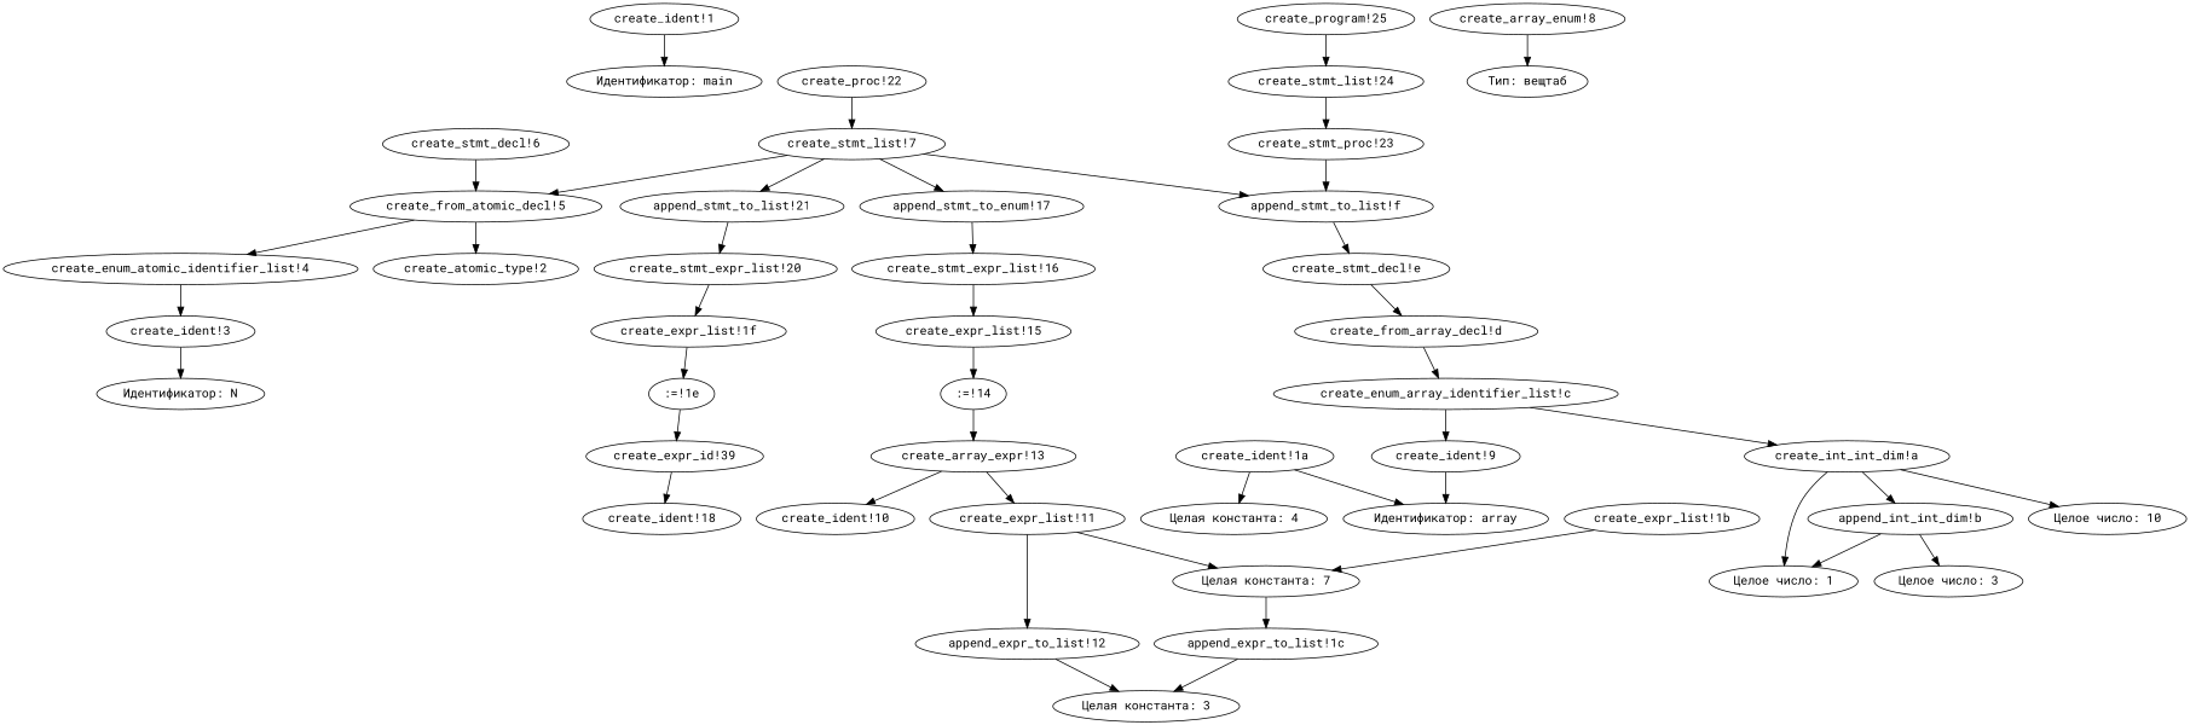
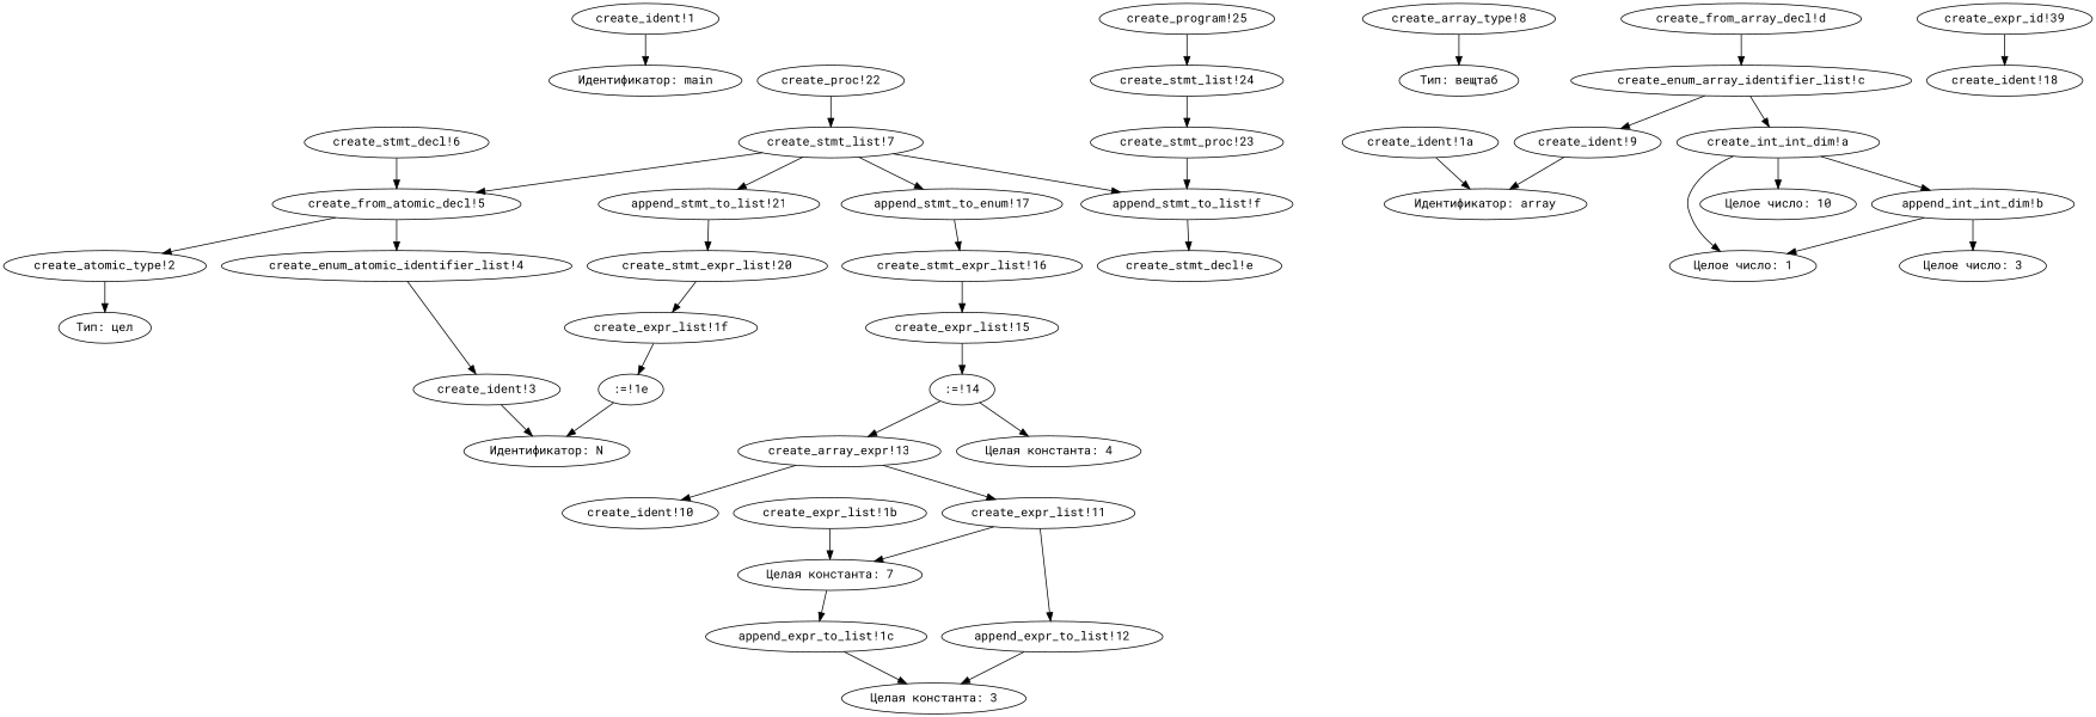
  digraph {
    fontname="Roboto Mono"
    node [fontname="Roboto Mono"]
    edge [fontname="Roboto Mono"]
    "create_ident!1"
    "Идентификатор: main"
    "create_atomic_type!2"
+   "Тип: цел"
    "create_ident!3"
    "Идентификатор: N"
    "create_enum_atomic_identifier_list!4"
    "create_from_atomic_decl!5"
    "create_stmt_decl!6"
    "create_stmt_list!7"
    "append_stmt_to_list!f"
    n12 [label="append_stmt_to_enum!17"]
    "append_stmt_to_list!21"
    "create_stmt_decl!e"
    "create_stmt_expr_list!16"
    "create_stmt_expr_list!20"
-   "create_array_type!8" [label="create_array_enum!8"]
+   "create_array_type!8"
    "Тип: вещтаб"
    "create_ident!9"
    "Идентификатор: array"
    "create_int_int_dim!a"
    "Целое число: 1"
    "Целое число: 10"
    "append_int_int_dim!b"
    "Целое число: 3"
    "create_enum_array_identifier_list!c"
    "create_from_array_decl!d"
    "create_expr_list!11"
    "Целая константа: 7"
    "append_expr_to_list!12"
    "append_expr_to_list!1c"
    "Целая константа: 3"
    "create_array_expr!13"
    "create_ident!10"
    ":=!14"
    "Целая константа: 4"
    "create_expr_list!15"
    n38 [label="create_expr_id!39"]
    "create_ident!18"
    "create_ident!1a"
    "create_expr_list!1b"
    ":=!1e"
    "create_expr_list!1f"
    "create_proc!22"
    "create_stmt_proc!23"
    "create_stmt_list!24"
    "create_program!25"
    "create_ident!1" -> "Идентификатор: main"
+   "create_atomic_type!2" -> "Тип: цел"
    "create_ident!3" -> "Идентификатор: N"
    "create_enum_atomic_identifier_list!4" -> "create_ident!3"
    "create_from_atomic_decl!5" -> "create_atomic_type!2"
    "create_from_atomic_decl!5" -> "create_enum_atomic_identifier_list!4"
    "create_stmt_decl!6" -> "create_from_atomic_decl!5"
    "create_stmt_list!7" -> "create_from_atomic_decl!5"
    "create_stmt_list!7" -> "append_stmt_to_list!f"
    "create_stmt_list!7" -> n12
    "create_stmt_list!7" -> "append_stmt_to_list!21"
    "append_stmt_to_list!f" -> "create_stmt_decl!e"
    n12 -> "create_stmt_expr_list!16"
    "append_stmt_to_list!21" -> "create_stmt_expr_list!20"
-   "create_stmt_decl!e" -> "create_from_array_decl!d"
    "create_stmt_expr_list!16" -> "create_expr_list!15"
    "create_stmt_expr_list!20" -> "create_expr_list!1f"
    "create_array_type!8" -> "Тип: вещтаб"
    "create_ident!9" -> "Идентификатор: array"
    "create_int_int_dim!a" -> "Целое число: 1"
    "create_int_int_dim!a" -> "Целое число: 10"
    "create_int_int_dim!a" -> "append_int_int_dim!b"
    "append_int_int_dim!b" -> "Целое число: 1"
    "append_int_int_dim!b" -> "Целое число: 3"
    "create_enum_array_identifier_list!c" -> "create_ident!9"
    "create_enum_array_identifier_list!c" -> "create_int_int_dim!a"
    "create_from_array_decl!d" -> "create_enum_array_identifier_list!c"
    "create_expr_list!11" -> "Целая константа: 7"
    "create_expr_list!11" -> "append_expr_to_list!12"
    "Целая константа: 7" -> "append_expr_to_list!1c"
    "append_expr_to_list!12" -> "Целая константа: 3"
    "append_expr_to_list!1c" -> "Целая константа: 3"
    "create_array_expr!13" -> "create_expr_list!11"
    "create_array_expr!13" -> "create_ident!10"
    ":=!14" -> "create_array_expr!13"
-   "create_ident!1a" -> "Целая константа: 4"
+   ":=!14" -> "Целая константа: 4"
    "create_expr_list!15" -> ":=!14"
    n38 -> "create_ident!18"
    "create_ident!1a" -> "Идентификатор: array"
    "create_expr_list!1b" -> "Целая константа: 7"
-   ":=!1e" -> n38
+   ":=!1e" -> "Идентификатор: N"
    "create_expr_list!1f" -> ":=!1e"
    "create_proc!22" -> "create_stmt_list!7"
    "create_stmt_proc!23" -> "append_stmt_to_list!f"
    "create_stmt_list!24" -> "create_stmt_proc!23"
    "create_program!25" -> "create_stmt_list!24"
  }
